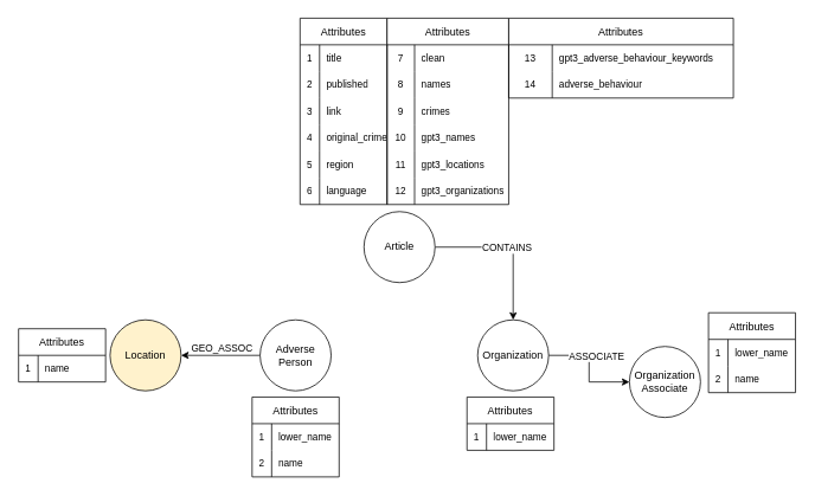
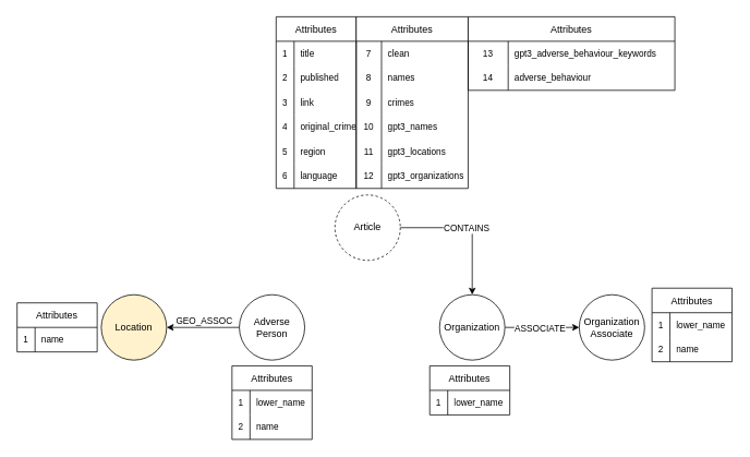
  <mxCell id="0" />
  <mxCell id="1" parent="0" />
  <mxCell id="2" style="edgeStyle=orthogonalEdgeStyle;rounded=0;orthogonalLoop=1;jettySize=auto;html=1;" edge="1" parent="1" source="4" target="8"><mxGeometry relative="1" as="geometry" /></mxCell>
  <mxCell id="3" value="GEO_ASSOC" style="edgeLabel;html=1;align=center;verticalAlign=middle;resizable=0;points=[];" vertex="1" connectable="0" parent="2"><mxGeometry x="0.281" y="1" relative="1" as="geometry"><mxPoint x="13" y="-10" as="offset" /></mxGeometry></mxCell>
  <mxCell id="4" value="Adverse&lt;br&gt;Person" style="ellipse;whiteSpace=wrap;html=1;aspect=fixed;" vertex="1" parent="1"><mxGeometry x="292" y="360" width="80" height="80" as="geometry" /></mxCell>
  <mxCell id="5" style="edgeStyle=orthogonalEdgeStyle;rounded=0;orthogonalLoop=1;jettySize=auto;html=1;" edge="1" parent="1" source="7" target="11"><mxGeometry relative="1" as="geometry" /></mxCell>
  <mxCell id="6" value="CONTAINS" style="edgeLabel;html=1;align=center;verticalAlign=middle;resizable=0;points=[];" vertex="1" connectable="0" parent="5"><mxGeometry x="-0.294" y="2" relative="1" as="geometry"><mxPoint x="20" y="2" as="offset" /></mxGeometry></mxCell>
- <mxCell id="7" value="Article" style="ellipse;whiteSpace=wrap;html=1;aspect=fixed;" vertex="1" parent="1"><mxGeometry x="409" y="238" width="80" height="80" as="geometry" /></mxCell>
+ <mxCell id="7" value="Article" style="ellipse;whiteSpace=wrap;html=1;aspect=fixed;dashed=1;" vertex="1" parent="1"><mxGeometry x="409" y="238" width="80" height="80" as="geometry" /></mxCell>
  <mxCell id="8" value="Location" style="ellipse;whiteSpace=wrap;html=1;aspect=fixed;fillColor=#fff2cc;" vertex="1" parent="1"><mxGeometry x="123" y="360" width="80" height="80" as="geometry" /></mxCell>
  <mxCell id="9" style="edgeStyle=orthogonalEdgeStyle;rounded=0;orthogonalLoop=1;jettySize=auto;html=1;" edge="1" parent="1" source="11" target="12"><mxGeometry relative="1" as="geometry" /></mxCell>
  <mxCell id="10" value="ASSOCIATE" style="edgeLabel;html=1;align=center;verticalAlign=middle;resizable=0;points=[];" vertex="1" connectable="0" parent="9"><mxGeometry x="-0.253" y="-1" relative="1" as="geometry"><mxPoint x="8" y="-1" as="offset" /></mxGeometry></mxCell>
  <mxCell id="11" value="Organization" style="ellipse;whiteSpace=wrap;html=1;aspect=fixed;" vertex="1" parent="1"><mxGeometry x="537" y="360" width="80" height="80" as="geometry" /></mxCell>
- <mxCell id="12" value="Organization&lt;br&gt;Associate" style="ellipse;whiteSpace=wrap;html=1;aspect=fixed;" vertex="1" parent="1"><mxGeometry x="708" y="390" width="80" height="80" as="geometry" /></mxCell>
+ <mxCell id="12" value="Organization&lt;br&gt;Associate" style="ellipse;whiteSpace=wrap;html=1;aspect=fixed;" vertex="1" parent="1"><mxGeometry x="708" y="360" width="80" height="80" as="geometry" /></mxCell>
  <mxCell id="13" value="Attributes" style="shape=table;startSize=30;container=1;collapsible=0;childLayout=tableLayout;fixedRows=1;rowLines=0;fontStyle=0;strokeColor=default;fontSize=12;" vertex="1" parent="1"><mxGeometry x="20" y="370" width="98" height="60" as="geometry" /></mxCell>
  <mxCell id="14" value="" style="shape=tableRow;horizontal=0;startSize=0;swimlaneHead=0;swimlaneBody=0;top=0;left=0;bottom=0;right=0;collapsible=0;dropTarget=0;fillColor=none;points=[[0,0.5],[1,0.5]];portConstraint=eastwest;strokeColor=inherit;fontSize=16;" vertex="1" parent="13"><mxGeometry y="30" width="98" height="30" as="geometry" /></mxCell>
  <mxCell id="15" value="1" style="shape=partialRectangle;html=1;whiteSpace=wrap;connectable=0;fillColor=none;top=0;left=0;bottom=0;right=0;overflow=hidden;strokeColor=inherit;fontSize=11;" vertex="1" parent="14"><mxGeometry width="22" height="30" as="geometry"><mxRectangle width="22" height="30" as="alternateBounds" /></mxGeometry></mxCell>
  <mxCell id="16" value="name" style="shape=partialRectangle;html=1;whiteSpace=wrap;connectable=0;fillColor=none;top=0;left=0;bottom=0;right=0;align=left;spacingLeft=6;overflow=hidden;strokeColor=inherit;fontSize=11;" vertex="1" parent="14"><mxGeometry x="22" width="76" height="30" as="geometry"><mxRectangle width="76" height="30" as="alternateBounds" /></mxGeometry></mxCell>
  <mxCell id="17" value="Attributes" style="shape=table;startSize=30;container=1;collapsible=0;childLayout=tableLayout;fixedRows=1;rowLines=0;fontStyle=0;strokeColor=default;fontSize=12;" vertex="1" parent="1"><mxGeometry x="283" y="447" width="98" height="90" as="geometry" /></mxCell>
  <mxCell id="18" value="" style="shape=tableRow;horizontal=0;startSize=0;swimlaneHead=0;swimlaneBody=0;top=0;left=0;bottom=0;right=0;collapsible=0;dropTarget=0;fillColor=none;points=[[0,0.5],[1,0.5]];portConstraint=eastwest;strokeColor=inherit;fontSize=16;" vertex="1" parent="17"><mxGeometry y="30" width="98" height="30" as="geometry" /></mxCell>
  <mxCell id="19" value="1" style="shape=partialRectangle;html=1;whiteSpace=wrap;connectable=0;fillColor=none;top=0;left=0;bottom=0;right=0;overflow=hidden;pointerEvents=1;strokeColor=inherit;fontSize=11;" vertex="1" parent="18"><mxGeometry width="22" height="30" as="geometry"><mxRectangle width="22" height="30" as="alternateBounds" /></mxGeometry></mxCell>
  <mxCell id="20" value="lower_name" style="shape=partialRectangle;html=1;whiteSpace=wrap;connectable=0;fillColor=none;top=0;left=0;bottom=0;right=0;align=left;spacingLeft=6;overflow=hidden;strokeColor=inherit;fontSize=11;" vertex="1" parent="18"><mxGeometry x="22" width="76" height="30" as="geometry"><mxRectangle width="76" height="30" as="alternateBounds" /></mxGeometry></mxCell>
  <mxCell id="21" value="" style="shape=tableRow;horizontal=0;startSize=0;swimlaneHead=0;swimlaneBody=0;top=0;left=0;bottom=0;right=0;collapsible=0;dropTarget=0;fillColor=none;points=[[0,0.5],[1,0.5]];portConstraint=eastwest;strokeColor=inherit;fontSize=16;" vertex="1" parent="17"><mxGeometry y="60" width="98" height="30" as="geometry" /></mxCell>
  <mxCell id="22" value="2" style="shape=partialRectangle;html=1;whiteSpace=wrap;connectable=0;fillColor=none;top=0;left=0;bottom=0;right=0;overflow=hidden;strokeColor=inherit;fontSize=11;" vertex="1" parent="21"><mxGeometry width="22" height="30" as="geometry"><mxRectangle width="22" height="30" as="alternateBounds" /></mxGeometry></mxCell>
  <mxCell id="23" value="name" style="shape=partialRectangle;html=1;whiteSpace=wrap;connectable=0;fillColor=none;top=0;left=0;bottom=0;right=0;align=left;spacingLeft=6;overflow=hidden;strokeColor=inherit;fontSize=11;" vertex="1" parent="21"><mxGeometry x="22" width="76" height="30" as="geometry"><mxRectangle width="76" height="30" as="alternateBounds" /></mxGeometry></mxCell>
  <mxCell id="24" value="Attributes" style="shape=table;startSize=30;container=1;collapsible=0;childLayout=tableLayout;fixedRows=1;rowLines=0;fontStyle=0;strokeColor=default;fontSize=12;" vertex="1" parent="1"><mxGeometry x="337" y="20" width="98" height="210" as="geometry" /></mxCell>
  <mxCell id="25" value="" style="shape=tableRow;horizontal=0;startSize=0;swimlaneHead=0;swimlaneBody=0;top=0;left=0;bottom=0;right=0;collapsible=0;dropTarget=0;fillColor=none;points=[[0,0.5],[1,0.5]];portConstraint=eastwest;strokeColor=inherit;fontSize=16;" vertex="1" parent="24"><mxGeometry y="30" width="98" height="30" as="geometry" /></mxCell>
  <mxCell id="26" value="1" style="shape=partialRectangle;html=1;whiteSpace=wrap;connectable=0;fillColor=none;top=0;left=0;bottom=0;right=0;overflow=hidden;pointerEvents=1;strokeColor=inherit;fontSize=11;" vertex="1" parent="25"><mxGeometry width="22" height="30" as="geometry"><mxRectangle width="22" height="30" as="alternateBounds" /></mxGeometry></mxCell>
  <mxCell id="27" value="title" style="shape=partialRectangle;html=1;whiteSpace=wrap;connectable=0;fillColor=none;top=0;left=0;bottom=0;right=0;align=left;spacingLeft=6;overflow=hidden;strokeColor=inherit;fontSize=11;" vertex="1" parent="25"><mxGeometry x="22" width="76" height="30" as="geometry"><mxRectangle width="76" height="30" as="alternateBounds" /></mxGeometry></mxCell>
  <mxCell id="28" value="" style="shape=tableRow;horizontal=0;startSize=0;swimlaneHead=0;swimlaneBody=0;top=0;left=0;bottom=0;right=0;collapsible=0;dropTarget=0;fillColor=none;points=[[0,0.5],[1,0.5]];portConstraint=eastwest;strokeColor=inherit;fontSize=16;" vertex="1" parent="24"><mxGeometry y="60" width="98" height="30" as="geometry" /></mxCell>
  <mxCell id="29" value="2" style="shape=partialRectangle;html=1;whiteSpace=wrap;connectable=0;fillColor=none;top=0;left=0;bottom=0;right=0;overflow=hidden;strokeColor=inherit;fontSize=11;" vertex="1" parent="28"><mxGeometry width="22" height="30" as="geometry"><mxRectangle width="22" height="30" as="alternateBounds" /></mxGeometry></mxCell>
  <mxCell id="30" value="published" style="shape=partialRectangle;html=1;whiteSpace=wrap;connectable=0;fillColor=none;top=0;left=0;bottom=0;right=0;align=left;spacingLeft=6;overflow=hidden;strokeColor=inherit;fontSize=11;" vertex="1" parent="28"><mxGeometry x="22" width="76" height="30" as="geometry"><mxRectangle width="76" height="30" as="alternateBounds" /></mxGeometry></mxCell>
  <mxCell id="31" value="" style="shape=tableRow;horizontal=0;startSize=0;swimlaneHead=0;swimlaneBody=0;top=0;left=0;bottom=0;right=0;collapsible=0;dropTarget=0;fillColor=none;points=[[0,0.5],[1,0.5]];portConstraint=eastwest;strokeColor=inherit;fontSize=16;" vertex="1" parent="24"><mxGeometry y="90" width="98" height="30" as="geometry" /></mxCell>
  <mxCell id="32" value="3" style="shape=partialRectangle;html=1;whiteSpace=wrap;connectable=0;fillColor=none;top=0;left=0;bottom=0;right=0;overflow=hidden;strokeColor=inherit;fontSize=11;" vertex="1" parent="31"><mxGeometry width="22" height="30" as="geometry"><mxRectangle width="22" height="30" as="alternateBounds" /></mxGeometry></mxCell>
  <mxCell id="33" value="link" style="shape=partialRectangle;html=1;whiteSpace=wrap;connectable=0;fillColor=none;top=0;left=0;bottom=0;right=0;align=left;spacingLeft=6;overflow=hidden;strokeColor=inherit;fontSize=11;" vertex="1" parent="31"><mxGeometry x="22" width="76" height="30" as="geometry"><mxRectangle width="76" height="30" as="alternateBounds" /></mxGeometry></mxCell>
  <mxCell id="34" value="" style="shape=tableRow;horizontal=0;startSize=0;swimlaneHead=0;swimlaneBody=0;top=0;left=0;bottom=0;right=0;collapsible=0;dropTarget=0;fillColor=none;points=[[0,0.5],[1,0.5]];portConstraint=eastwest;strokeColor=inherit;fontSize=16;" vertex="1" parent="24"><mxGeometry y="120" width="98" height="30" as="geometry" /></mxCell>
  <mxCell id="35" value="4" style="shape=partialRectangle;html=1;whiteSpace=wrap;connectable=0;fillColor=none;top=0;left=0;bottom=0;right=0;overflow=hidden;strokeColor=inherit;fontSize=11;" vertex="1" parent="34"><mxGeometry width="22" height="30" as="geometry"><mxRectangle width="22" height="30" as="alternateBounds" /></mxGeometry></mxCell>
  <mxCell id="36" value="original_crime" style="shape=partialRectangle;html=1;whiteSpace=wrap;connectable=0;fillColor=none;top=0;left=0;bottom=0;right=0;align=left;spacingLeft=6;overflow=hidden;strokeColor=inherit;fontSize=11;" vertex="1" parent="34"><mxGeometry x="22" width="76" height="30" as="geometry"><mxRectangle width="76" height="30" as="alternateBounds" /></mxGeometry></mxCell>
  <mxCell id="37" value="" style="shape=tableRow;horizontal=0;startSize=0;swimlaneHead=0;swimlaneBody=0;top=0;left=0;bottom=0;right=0;collapsible=0;dropTarget=0;fillColor=none;points=[[0,0.5],[1,0.5]];portConstraint=eastwest;strokeColor=inherit;fontSize=16;" vertex="1" parent="24"><mxGeometry y="150" width="98" height="30" as="geometry" /></mxCell>
  <mxCell id="38" value="5" style="shape=partialRectangle;html=1;whiteSpace=wrap;connectable=0;fillColor=none;top=0;left=0;bottom=0;right=0;overflow=hidden;strokeColor=inherit;fontSize=11;" vertex="1" parent="37"><mxGeometry width="22" height="30" as="geometry"><mxRectangle width="22" height="30" as="alternateBounds" /></mxGeometry></mxCell>
  <mxCell id="39" value="region" style="shape=partialRectangle;html=1;whiteSpace=wrap;connectable=0;fillColor=none;top=0;left=0;bottom=0;right=0;align=left;spacingLeft=6;overflow=hidden;strokeColor=inherit;fontSize=11;" vertex="1" parent="37"><mxGeometry x="22" width="76" height="30" as="geometry"><mxRectangle width="76" height="30" as="alternateBounds" /></mxGeometry></mxCell>
  <mxCell id="40" value="" style="shape=tableRow;horizontal=0;startSize=0;swimlaneHead=0;swimlaneBody=0;top=0;left=0;bottom=0;right=0;collapsible=0;dropTarget=0;fillColor=none;points=[[0,0.5],[1,0.5]];portConstraint=eastwest;strokeColor=inherit;fontSize=16;" vertex="1" parent="24"><mxGeometry y="180" width="98" height="30" as="geometry" /></mxCell>
  <mxCell id="41" value="6" style="shape=partialRectangle;html=1;whiteSpace=wrap;connectable=0;fillColor=none;top=0;left=0;bottom=0;right=0;overflow=hidden;strokeColor=inherit;fontSize=11;" vertex="1" parent="40"><mxGeometry width="22" height="30" as="geometry"><mxRectangle width="22" height="30" as="alternateBounds" /></mxGeometry></mxCell>
  <mxCell id="42" value="language" style="shape=partialRectangle;html=1;whiteSpace=wrap;connectable=0;fillColor=none;top=0;left=0;bottom=0;right=0;align=left;spacingLeft=6;overflow=hidden;strokeColor=inherit;fontSize=11;" vertex="1" parent="40"><mxGeometry x="22" width="76" height="30" as="geometry"><mxRectangle width="76" height="30" as="alternateBounds" /></mxGeometry></mxCell>
  <mxCell id="43" value="Attributes" style="shape=table;startSize=30;container=1;collapsible=0;childLayout=tableLayout;fixedRows=1;rowLines=0;fontStyle=0;strokeColor=default;fontSize=12;" vertex="1" parent="1"><mxGeometry x="525" y="447" width="98" height="60" as="geometry" /></mxCell>
  <mxCell id="44" value="" style="shape=tableRow;horizontal=0;startSize=0;swimlaneHead=0;swimlaneBody=0;top=0;left=0;bottom=0;right=0;collapsible=0;dropTarget=0;fillColor=none;points=[[0,0.5],[1,0.5]];portConstraint=eastwest;strokeColor=inherit;fontSize=16;" vertex="1" parent="43"><mxGeometry y="30" width="98" height="30" as="geometry" /></mxCell>
  <mxCell id="45" value="1" style="shape=partialRectangle;html=1;whiteSpace=wrap;connectable=0;fillColor=none;top=0;left=0;bottom=0;right=0;overflow=hidden;pointerEvents=1;strokeColor=inherit;fontSize=11;" vertex="1" parent="44"><mxGeometry width="22" height="30" as="geometry"><mxRectangle width="22" height="30" as="alternateBounds" /></mxGeometry></mxCell>
  <mxCell id="46" value="lower_name" style="shape=partialRectangle;html=1;whiteSpace=wrap;connectable=0;fillColor=none;top=0;left=0;bottom=0;right=0;align=left;spacingLeft=6;overflow=hidden;strokeColor=inherit;fontSize=11;" vertex="1" parent="44"><mxGeometry x="22" width="76" height="30" as="geometry"><mxRectangle width="76" height="30" as="alternateBounds" /></mxGeometry></mxCell>
  <mxCell id="47" value="Attributes" style="shape=table;startSize=30;container=1;collapsible=0;childLayout=tableLayout;fixedRows=1;rowLines=0;fontStyle=0;strokeColor=default;fontSize=12;" vertex="1" parent="1"><mxGeometry x="797" y="352" width="98" height="90" as="geometry" /></mxCell>
  <mxCell id="48" value="" style="shape=tableRow;horizontal=0;startSize=0;swimlaneHead=0;swimlaneBody=0;top=0;left=0;bottom=0;right=0;collapsible=0;dropTarget=0;fillColor=none;points=[[0,0.5],[1,0.5]];portConstraint=eastwest;strokeColor=inherit;fontSize=16;" vertex="1" parent="47"><mxGeometry y="30" width="98" height="30" as="geometry" /></mxCell>
  <mxCell id="49" value="1" style="shape=partialRectangle;html=1;whiteSpace=wrap;connectable=0;fillColor=none;top=0;left=0;bottom=0;right=0;overflow=hidden;pointerEvents=1;strokeColor=inherit;fontSize=11;" vertex="1" parent="48"><mxGeometry width="22" height="30" as="geometry"><mxRectangle width="22" height="30" as="alternateBounds" /></mxGeometry></mxCell>
  <mxCell id="50" value="lower_name" style="shape=partialRectangle;html=1;whiteSpace=wrap;connectable=0;fillColor=none;top=0;left=0;bottom=0;right=0;align=left;spacingLeft=6;overflow=hidden;strokeColor=inherit;fontSize=11;" vertex="1" parent="48"><mxGeometry x="22" width="76" height="30" as="geometry"><mxRectangle width="76" height="30" as="alternateBounds" /></mxGeometry></mxCell>
  <mxCell id="51" value="" style="shape=tableRow;horizontal=0;startSize=0;swimlaneHead=0;swimlaneBody=0;top=0;left=0;bottom=0;right=0;collapsible=0;dropTarget=0;fillColor=none;points=[[0,0.5],[1,0.5]];portConstraint=eastwest;strokeColor=inherit;fontSize=16;" vertex="1" parent="47"><mxGeometry y="60" width="98" height="30" as="geometry" /></mxCell>
  <mxCell id="52" value="2" style="shape=partialRectangle;html=1;whiteSpace=wrap;connectable=0;fillColor=none;top=0;left=0;bottom=0;right=0;overflow=hidden;strokeColor=inherit;fontSize=11;" vertex="1" parent="51"><mxGeometry width="22" height="30" as="geometry"><mxRectangle width="22" height="30" as="alternateBounds" /></mxGeometry></mxCell>
  <mxCell id="53" value="name" style="shape=partialRectangle;html=1;whiteSpace=wrap;connectable=0;fillColor=none;top=0;left=0;bottom=0;right=0;align=left;spacingLeft=6;overflow=hidden;strokeColor=inherit;fontSize=11;" vertex="1" parent="51"><mxGeometry x="22" width="76" height="30" as="geometry"><mxRectangle width="76" height="30" as="alternateBounds" /></mxGeometry></mxCell>
  <mxCell id="54" value="Attributes" style="shape=table;startSize=30;container=1;collapsible=0;childLayout=tableLayout;fixedRows=1;rowLines=0;fontStyle=0;strokeColor=default;fontSize=12;" vertex="1" parent="1"><mxGeometry x="435" y="20" width="137" height="210" as="geometry" /></mxCell>
  <mxCell id="55" value="" style="shape=tableRow;horizontal=0;startSize=0;swimlaneHead=0;swimlaneBody=0;top=0;left=0;bottom=0;right=0;collapsible=0;dropTarget=0;fillColor=none;points=[[0,0.5],[1,0.5]];portConstraint=eastwest;strokeColor=inherit;fontSize=16;" vertex="1" parent="54"><mxGeometry y="30" width="137" height="30" as="geometry" /></mxCell>
  <mxCell id="56" value="7" style="shape=partialRectangle;html=1;whiteSpace=wrap;connectable=0;fillColor=none;top=0;left=0;bottom=0;right=0;overflow=hidden;pointerEvents=1;strokeColor=inherit;fontSize=11;" vertex="1" parent="55"><mxGeometry width="31" height="30" as="geometry"><mxRectangle width="31" height="30" as="alternateBounds" /></mxGeometry></mxCell>
  <mxCell id="57" value="clean" style="shape=partialRectangle;html=1;whiteSpace=wrap;connectable=0;fillColor=none;top=0;left=0;bottom=0;right=0;align=left;spacingLeft=6;overflow=hidden;strokeColor=inherit;fontSize=11;" vertex="1" parent="55"><mxGeometry x="31" width="106" height="30" as="geometry"><mxRectangle width="106" height="30" as="alternateBounds" /></mxGeometry></mxCell>
  <mxCell id="58" value="" style="shape=tableRow;horizontal=0;startSize=0;swimlaneHead=0;swimlaneBody=0;top=0;left=0;bottom=0;right=0;collapsible=0;dropTarget=0;fillColor=none;points=[[0,0.5],[1,0.5]];portConstraint=eastwest;strokeColor=inherit;fontSize=16;" vertex="1" parent="54"><mxGeometry y="60" width="137" height="30" as="geometry" /></mxCell>
  <mxCell id="59" value="8" style="shape=partialRectangle;html=1;whiteSpace=wrap;connectable=0;fillColor=none;top=0;left=0;bottom=0;right=0;overflow=hidden;strokeColor=inherit;fontSize=11;" vertex="1" parent="58"><mxGeometry width="31" height="30" as="geometry"><mxRectangle width="31" height="30" as="alternateBounds" /></mxGeometry></mxCell>
  <mxCell id="60" value="names" style="shape=partialRectangle;html=1;whiteSpace=wrap;connectable=0;fillColor=none;top=0;left=0;bottom=0;right=0;align=left;spacingLeft=6;overflow=hidden;strokeColor=inherit;fontSize=11;" vertex="1" parent="58"><mxGeometry x="31" width="106" height="30" as="geometry"><mxRectangle width="106" height="30" as="alternateBounds" /></mxGeometry></mxCell>
  <mxCell id="61" value="" style="shape=tableRow;horizontal=0;startSize=0;swimlaneHead=0;swimlaneBody=0;top=0;left=0;bottom=0;right=0;collapsible=0;dropTarget=0;fillColor=none;points=[[0,0.5],[1,0.5]];portConstraint=eastwest;strokeColor=inherit;fontSize=16;" vertex="1" parent="54"><mxGeometry y="90" width="137" height="30" as="geometry" /></mxCell>
  <mxCell id="62" value="9" style="shape=partialRectangle;html=1;whiteSpace=wrap;connectable=0;fillColor=none;top=0;left=0;bottom=0;right=0;overflow=hidden;strokeColor=inherit;fontSize=11;" vertex="1" parent="61"><mxGeometry width="31" height="30" as="geometry"><mxRectangle width="31" height="30" as="alternateBounds" /></mxGeometry></mxCell>
  <mxCell id="63" value="crimes" style="shape=partialRectangle;html=1;whiteSpace=wrap;connectable=0;fillColor=none;top=0;left=0;bottom=0;right=0;align=left;spacingLeft=6;overflow=hidden;strokeColor=inherit;fontSize=11;" vertex="1" parent="61"><mxGeometry x="31" width="106" height="30" as="geometry"><mxRectangle width="106" height="30" as="alternateBounds" /></mxGeometry></mxCell>
  <mxCell id="64" value="" style="shape=tableRow;horizontal=0;startSize=0;swimlaneHead=0;swimlaneBody=0;top=0;left=0;bottom=0;right=0;collapsible=0;dropTarget=0;fillColor=none;points=[[0,0.5],[1,0.5]];portConstraint=eastwest;strokeColor=inherit;fontSize=16;" vertex="1" parent="54"><mxGeometry y="120" width="137" height="30" as="geometry" /></mxCell>
  <mxCell id="65" value="10" style="shape=partialRectangle;html=1;whiteSpace=wrap;connectable=0;fillColor=none;top=0;left=0;bottom=0;right=0;overflow=hidden;strokeColor=inherit;fontSize=11;" vertex="1" parent="64"><mxGeometry width="31" height="30" as="geometry"><mxRectangle width="31" height="30" as="alternateBounds" /></mxGeometry></mxCell>
  <mxCell id="66" value="gpt3_names" style="shape=partialRectangle;html=1;whiteSpace=wrap;connectable=0;fillColor=none;top=0;left=0;bottom=0;right=0;align=left;spacingLeft=6;overflow=hidden;strokeColor=inherit;fontSize=11;" vertex="1" parent="64"><mxGeometry x="31" width="106" height="30" as="geometry"><mxRectangle width="106" height="30" as="alternateBounds" /></mxGeometry></mxCell>
  <mxCell id="67" value="" style="shape=tableRow;horizontal=0;startSize=0;swimlaneHead=0;swimlaneBody=0;top=0;left=0;bottom=0;right=0;collapsible=0;dropTarget=0;fillColor=none;points=[[0,0.5],[1,0.5]];portConstraint=eastwest;strokeColor=inherit;fontSize=16;" vertex="1" parent="54"><mxGeometry y="150" width="137" height="30" as="geometry" /></mxCell>
  <mxCell id="68" value="11" style="shape=partialRectangle;html=1;whiteSpace=wrap;connectable=0;fillColor=none;top=0;left=0;bottom=0;right=0;overflow=hidden;strokeColor=inherit;fontSize=11;" vertex="1" parent="67"><mxGeometry width="31" height="30" as="geometry"><mxRectangle width="31" height="30" as="alternateBounds" /></mxGeometry></mxCell>
  <mxCell id="69" value="gpt3_locations" style="shape=partialRectangle;html=1;whiteSpace=wrap;connectable=0;fillColor=none;top=0;left=0;bottom=0;right=0;align=left;spacingLeft=6;overflow=hidden;strokeColor=inherit;fontSize=11;" vertex="1" parent="67"><mxGeometry x="31" width="106" height="30" as="geometry"><mxRectangle width="106" height="30" as="alternateBounds" /></mxGeometry></mxCell>
  <mxCell id="70" value="" style="shape=tableRow;horizontal=0;startSize=0;swimlaneHead=0;swimlaneBody=0;top=0;left=0;bottom=0;right=0;collapsible=0;dropTarget=0;fillColor=none;points=[[0,0.5],[1,0.5]];portConstraint=eastwest;strokeColor=inherit;fontSize=16;" vertex="1" parent="54"><mxGeometry y="180" width="137" height="30" as="geometry" /></mxCell>
  <mxCell id="71" value="12" style="shape=partialRectangle;html=1;whiteSpace=wrap;connectable=0;fillColor=none;top=0;left=0;bottom=0;right=0;overflow=hidden;strokeColor=inherit;fontSize=11;" vertex="1" parent="70"><mxGeometry width="31" height="30" as="geometry"><mxRectangle width="31" height="30" as="alternateBounds" /></mxGeometry></mxCell>
  <mxCell id="72" value="gpt3_organizations" style="shape=partialRectangle;html=1;whiteSpace=wrap;connectable=0;fillColor=none;top=0;left=0;bottom=0;right=0;align=left;spacingLeft=6;overflow=hidden;strokeColor=inherit;fontSize=11;" vertex="1" parent="70"><mxGeometry x="31" width="106" height="30" as="geometry"><mxRectangle width="106" height="30" as="alternateBounds" /></mxGeometry></mxCell>
  <mxCell id="73" value="Attributes" style="shape=table;startSize=30;container=1;collapsible=0;childLayout=tableLayout;fixedRows=1;rowLines=0;fontStyle=0;strokeColor=default;fontSize=12;" vertex="1" parent="1"><mxGeometry x="572" y="20" width="253" height="90" as="geometry" /></mxCell>
  <mxCell id="74" value="" style="shape=tableRow;horizontal=0;startSize=0;swimlaneHead=0;swimlaneBody=0;top=0;left=0;bottom=0;right=0;collapsible=0;dropTarget=0;fillColor=none;points=[[0,0.5],[1,0.5]];portConstraint=eastwest;strokeColor=inherit;fontSize=16;" vertex="1" parent="73"><mxGeometry y="30" width="253" height="30" as="geometry" /></mxCell>
  <mxCell id="75" value="13" style="shape=partialRectangle;html=1;whiteSpace=wrap;connectable=0;fillColor=none;top=0;left=0;bottom=0;right=0;overflow=hidden;pointerEvents=1;strokeColor=inherit;fontSize=11;" vertex="1" parent="74"><mxGeometry width="49" height="30" as="geometry"><mxRectangle width="49" height="30" as="alternateBounds" /></mxGeometry></mxCell>
  <mxCell id="76" value="gpt3_adverse_behaviour_keywords" style="shape=partialRectangle;html=1;whiteSpace=wrap;connectable=0;fillColor=none;top=0;left=0;bottom=0;right=0;align=left;spacingLeft=6;overflow=hidden;strokeColor=inherit;fontSize=11;" vertex="1" parent="74"><mxGeometry x="49" width="204" height="30" as="geometry"><mxRectangle width="204" height="30" as="alternateBounds" /></mxGeometry></mxCell>
  <mxCell id="77" value="" style="shape=tableRow;horizontal=0;startSize=0;swimlaneHead=0;swimlaneBody=0;top=0;left=0;bottom=0;right=0;collapsible=0;dropTarget=0;fillColor=none;points=[[0,0.5],[1,0.5]];portConstraint=eastwest;strokeColor=inherit;fontSize=16;" vertex="1" parent="73"><mxGeometry y="60" width="253" height="30" as="geometry" /></mxCell>
  <mxCell id="78" value="14" style="shape=partialRectangle;html=1;whiteSpace=wrap;connectable=0;fillColor=none;top=0;left=0;bottom=0;right=0;overflow=hidden;strokeColor=inherit;fontSize=11;" vertex="1" parent="77"><mxGeometry width="49" height="30" as="geometry"><mxRectangle width="49" height="30" as="alternateBounds" /></mxGeometry></mxCell>
  <mxCell id="79" value="adverse_behaviour" style="shape=partialRectangle;html=1;whiteSpace=wrap;connectable=0;fillColor=none;top=0;left=0;bottom=0;right=0;align=left;spacingLeft=6;overflow=hidden;strokeColor=inherit;fontSize=11;" vertex="1" parent="77"><mxGeometry x="49" width="204" height="30" as="geometry"><mxRectangle width="204" height="30" as="alternateBounds" /></mxGeometry></mxCell>
